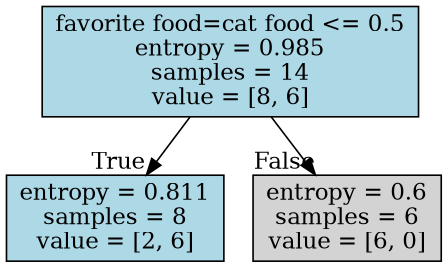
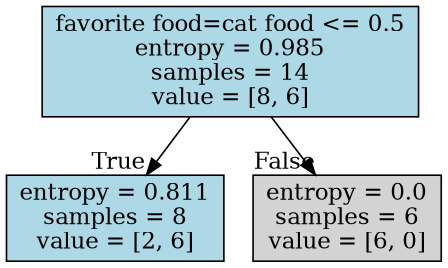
  digraph {
    node [shape=box style=filled fillcolor=lightblue]
    edge [labeldistance=2.5]
    n1 [label="favorite food=cat food <= 0.5\nentropy = 0.985\nsamples = 14\nvalue = [8, 6]"]
    n2 [label="entropy = 0.811\nsamples = 8\nvalue = [2, 6]"]
-   n3 [label="entropy = 0.6\nsamples = 6\nvalue = [6, 0]" fillcolor=lightgrey]
+   n3 [label="entropy = 0.0\nsamples = 6\nvalue = [6, 0]" fillcolor=lightgrey]
    n1 -> n2 [headlabel=True labelangle=45]
    n1 -> n3 [headlabel=False labelangle=-45]
  }
